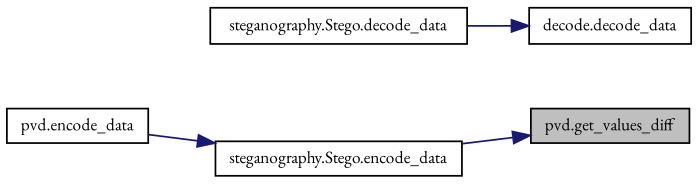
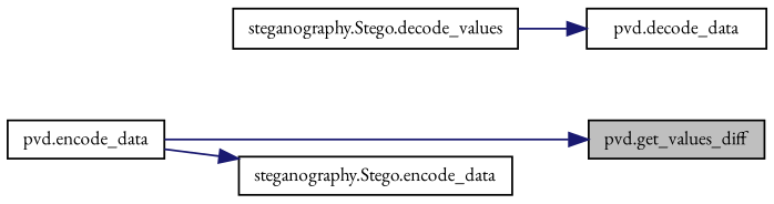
  digraph {
    fontname="EB Garamond"
    rankdir=RL
    node [color=black fillcolor=white fontname="EB Garamond" fontsize=10 shape=record style=filled]
    edge [color=midnightblue dir=back fontname="EB Garamond" fontsize=10 labelfontname=Helvetica labelfontsize=10 style=solid]
    n1 [fillcolor=grey75 fontcolor=black height=0.2 label="pvd.get_values_diff" width=0.4]
    n2 [height=0.2 label="pvd.encode_data" width=0.4]
-   n3 [height=0.2 label="decode.decode_data" width=0.4]
-   n4 [height=0.2 label="steganography.Stego.decode_data" width=0.4]
+   n3 [height=0.2 label="pvd.decode_data" width=0.4]
+   n4 [height=0.2 label="steganography.Stego.decode_values" width=0.4]
    n5 [height=0.2 label="steganography.Stego.encode_data" width=0.4]
-   n1 -> n5
+   n1 -> n2
    n3 -> n4
    n5 -> n2
  }
